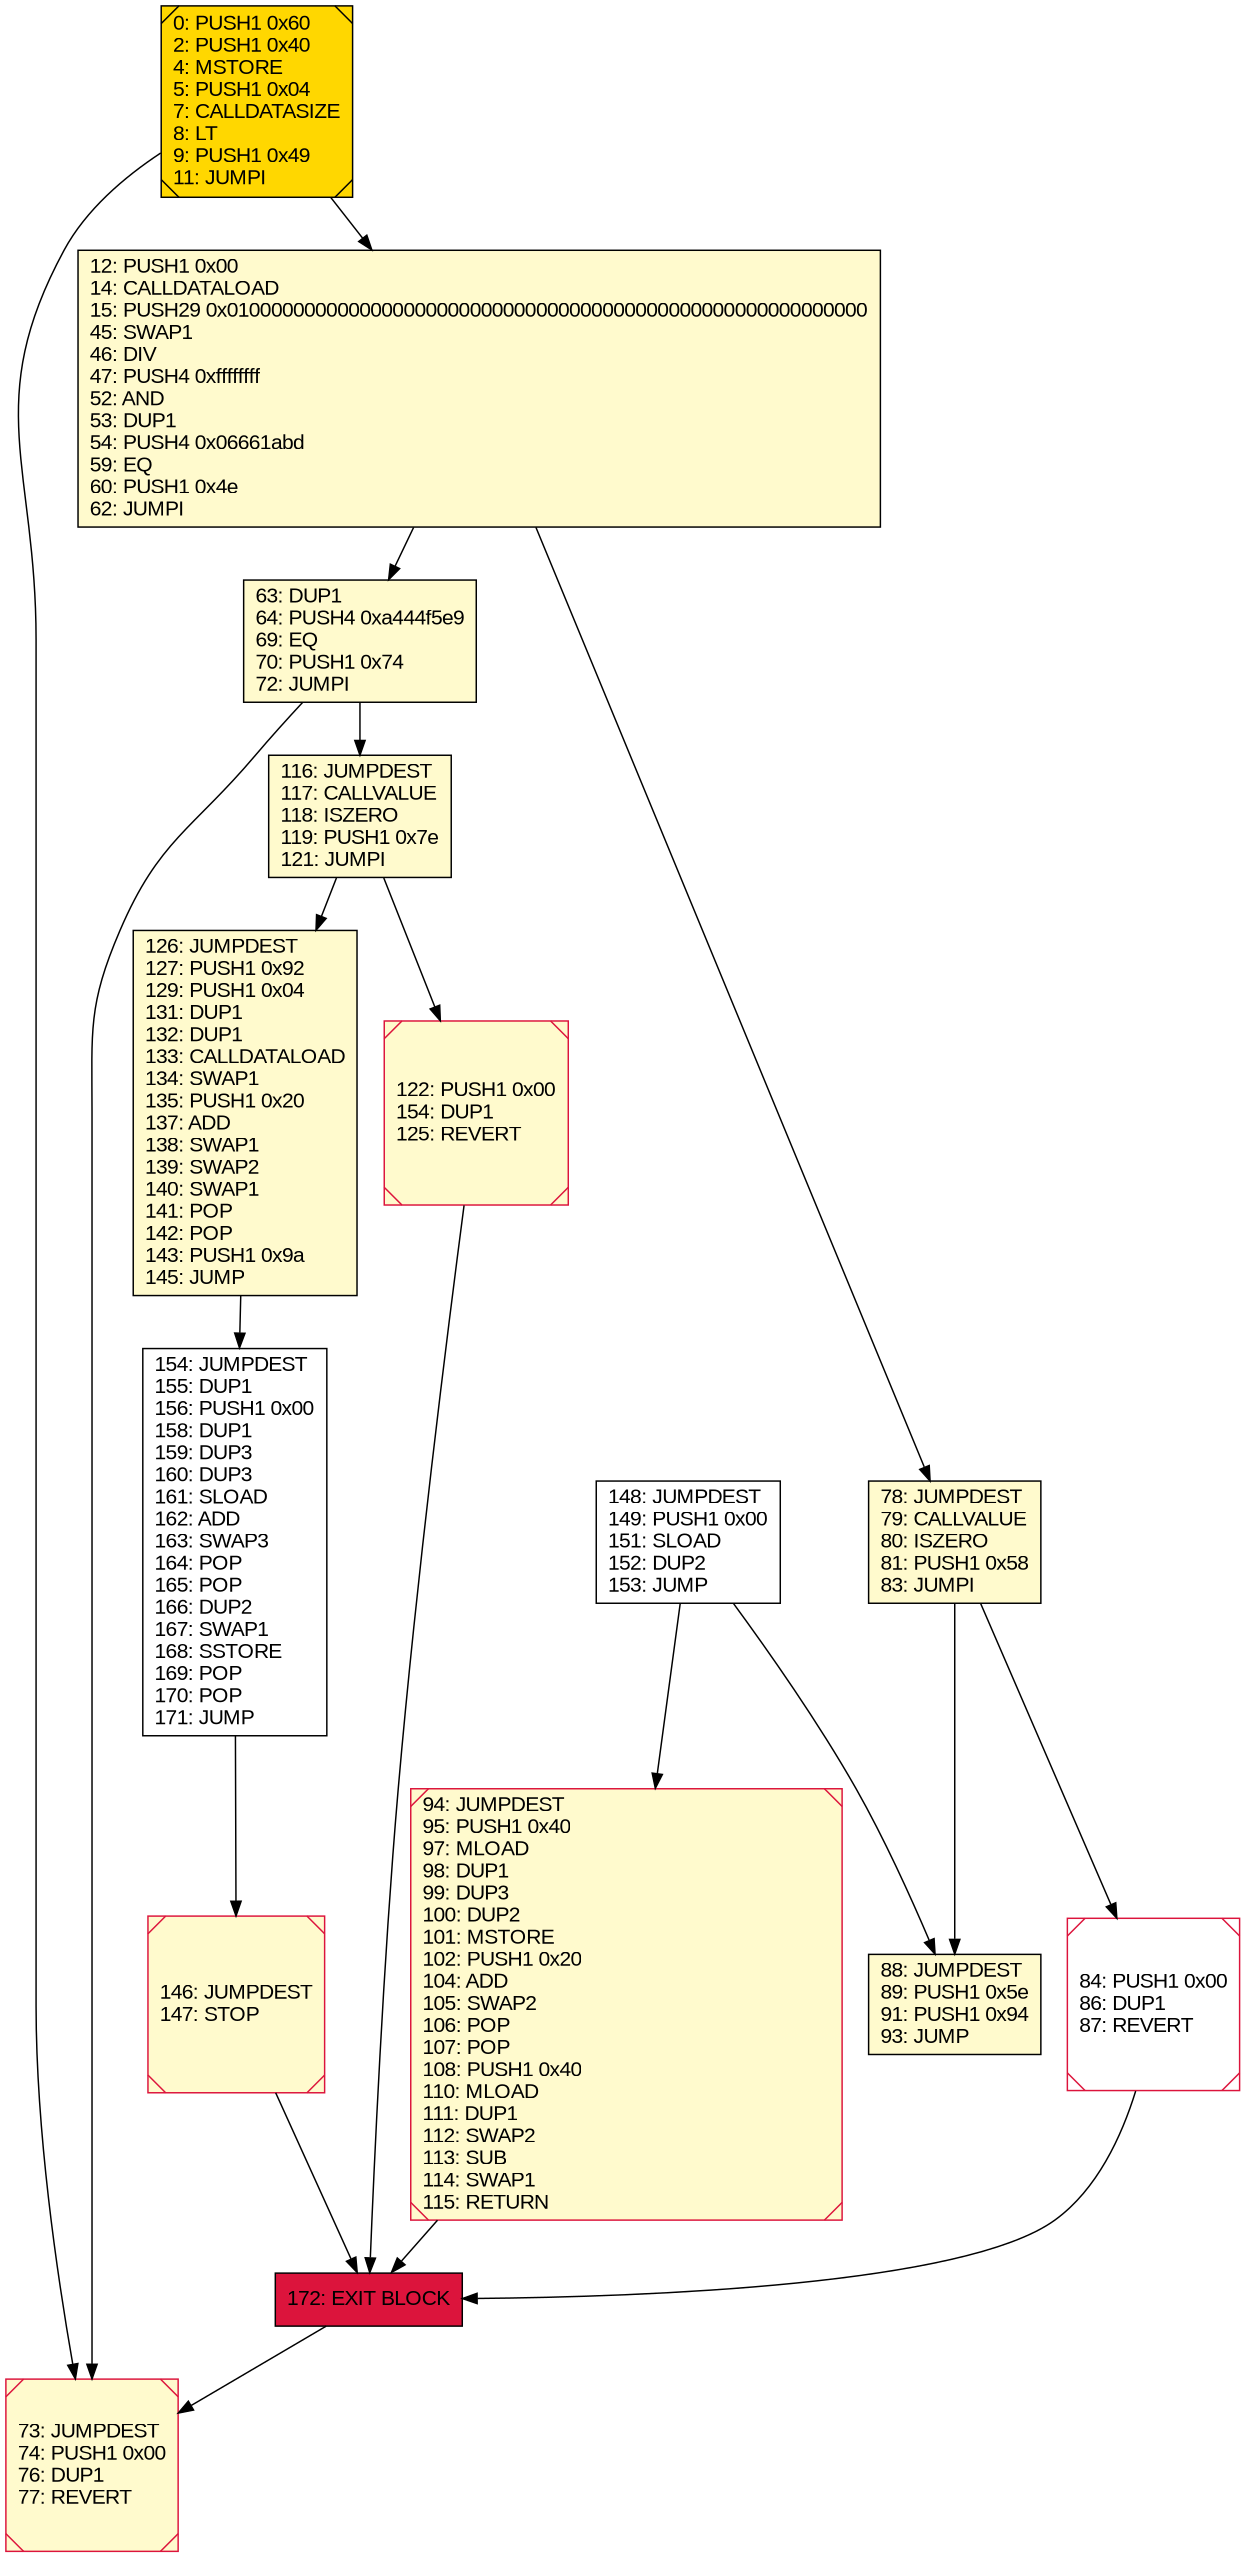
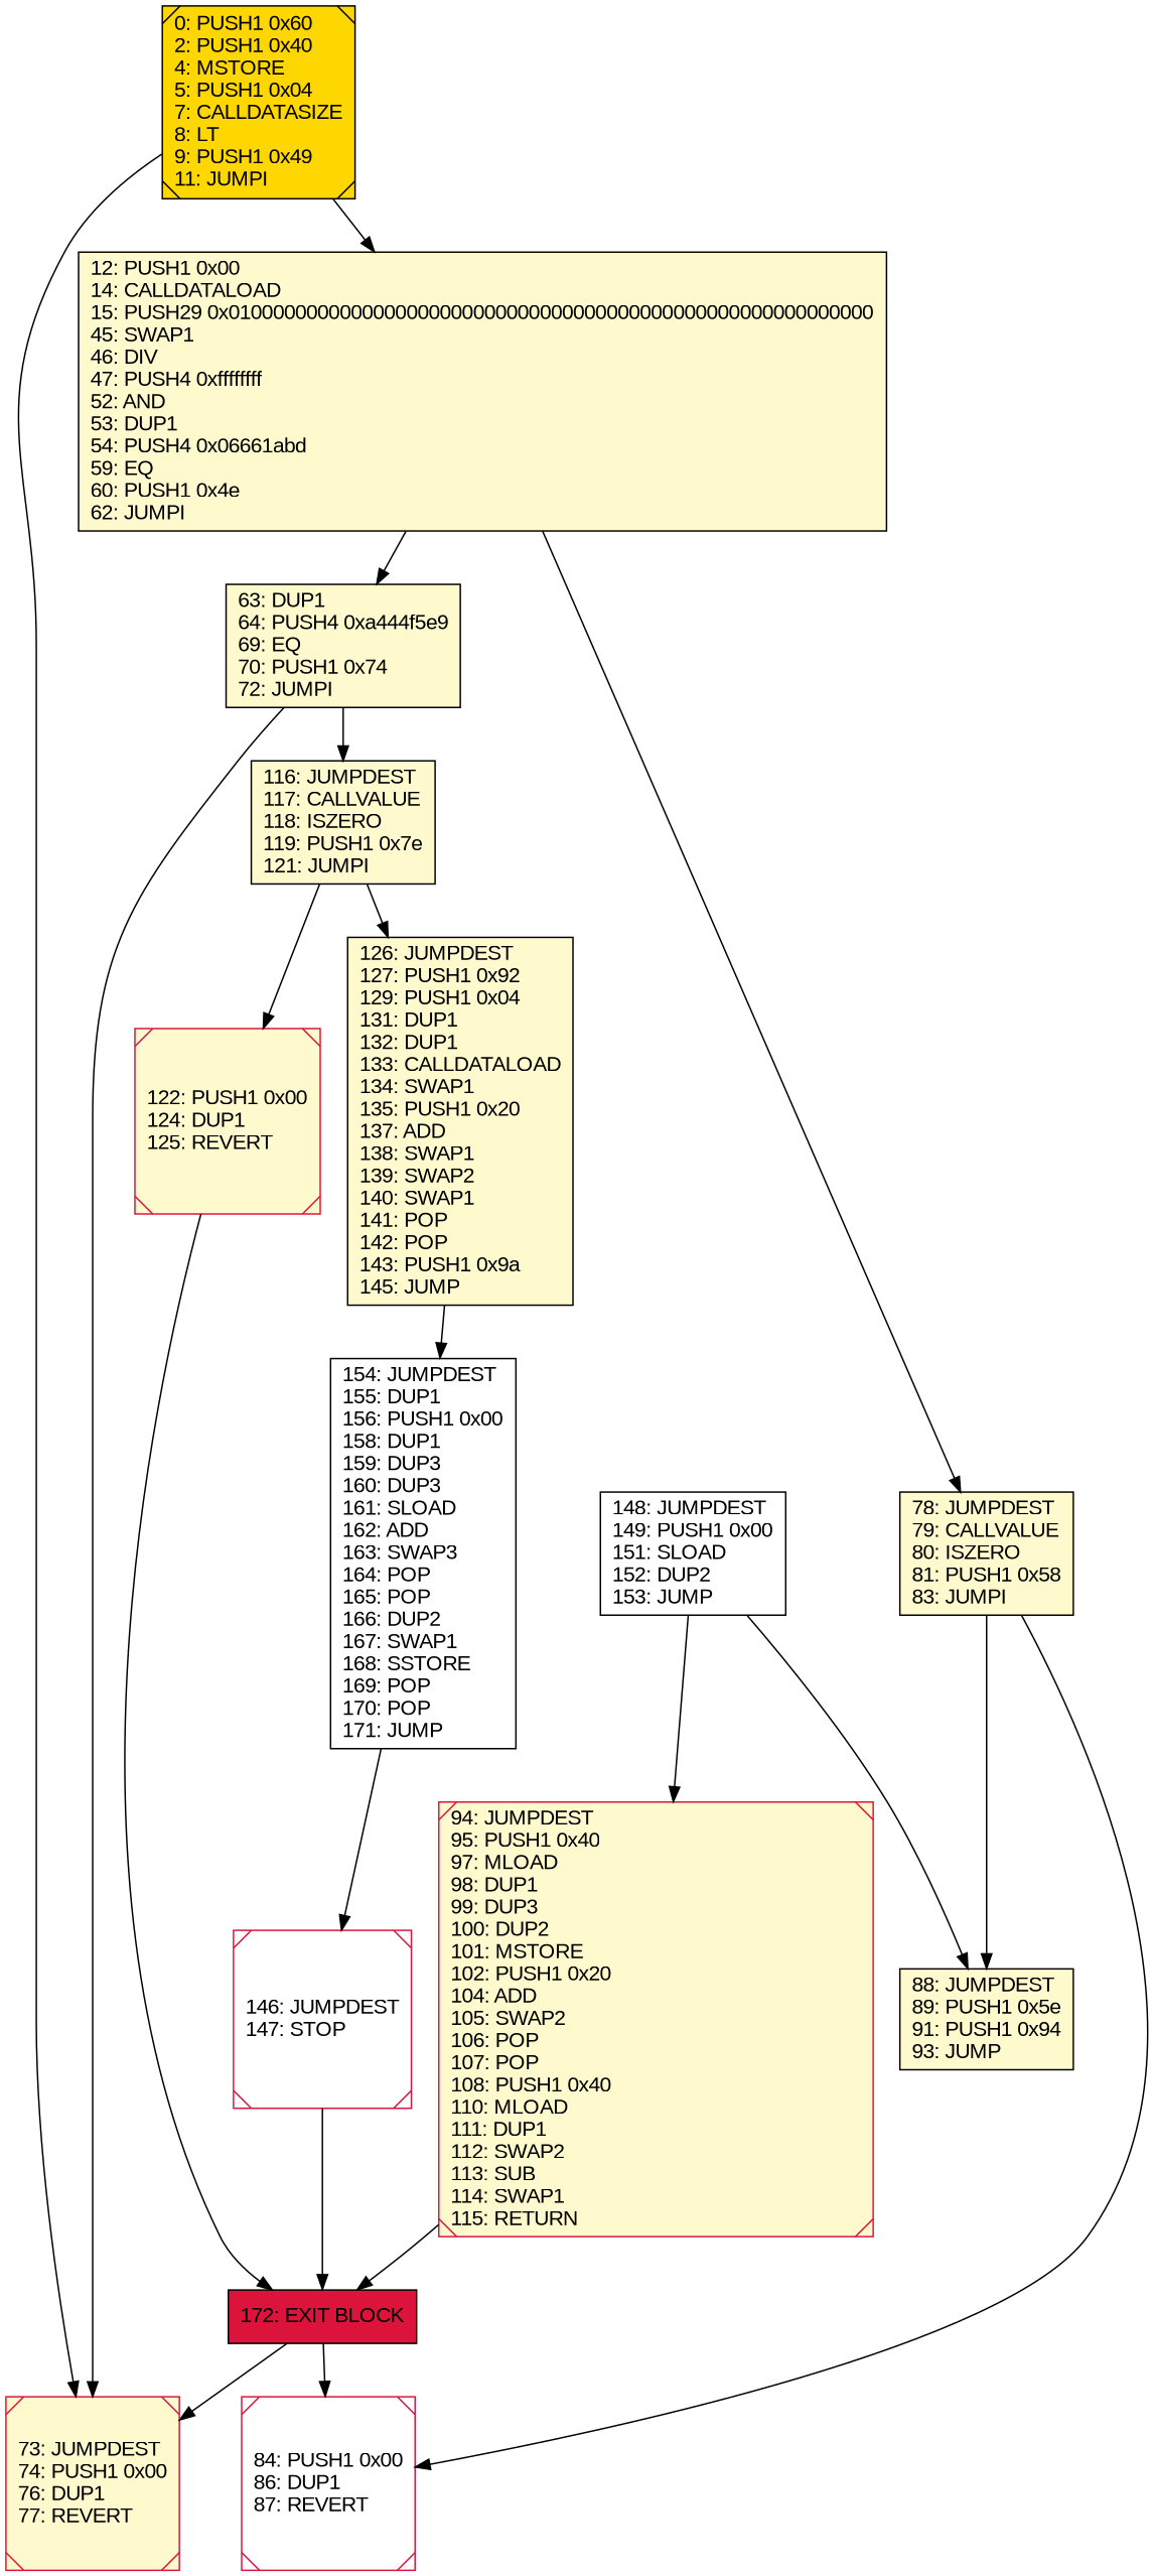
  digraph {
    fontname="Liberation Sans"
    rankdir=UD
    node [color=black fillcolor=lemonchiffon fontcolor=black fontname="Liberation Sans" shape=box style=filled]
    edge [fontname="Liberation Sans"]
    n1 [fillcolor=white label="148: JUMPDEST\l149: PUSH1 0x00\l151: SLOAD\l152: DUP2\l153: JUMP\l"]
    n2 [color=crimson label="94: JUMPDEST\l95: PUSH1 0x40\l97: MLOAD\l98: DUP1\l99: DUP3\l100: DUP2\l101: MSTORE\l102: PUSH1 0x20\l104: ADD\l105: SWAP2\l106: POP\l107: POP\l108: PUSH1 0x40\l110: MLOAD\l111: DUP1\l112: SWAP2\l113: SUB\l114: SWAP1\l115: RETURN\l" shape=Msquare]
    n3 [label="88: JUMPDEST\l89: PUSH1 0x5e\l91: PUSH1 0x94\l93: JUMP\l"]
    n4 [fillcolor=crimson label="172: EXIT BLOCK\l"]
    n5 [label="126: JUMPDEST\l127: PUSH1 0x92\l129: PUSH1 0x04\l131: DUP1\l132: DUP1\l133: CALLDATALOAD\l134: SWAP1\l135: PUSH1 0x20\l137: ADD\l138: SWAP1\l139: SWAP2\l140: SWAP1\l141: POP\l142: POP\l143: PUSH1 0x9a\l145: JUMP\l"]
    n6 [fillcolor=white label="154: JUMPDEST\l155: DUP1\l156: PUSH1 0x00\l158: DUP1\l159: DUP3\l160: DUP3\l161: SLOAD\l162: ADD\l163: SWAP3\l164: POP\l165: POP\l166: DUP2\l167: SWAP1\l168: SSTORE\l169: POP\l170: POP\l171: JUMP\l"]
-   n7 [color=crimson label="146: JUMPDEST\l147: STOP\l" shape=Msquare]
+   n7 [color=crimson fillcolor=white label="146: JUMPDEST\l147: STOP\l" shape=Msquare]
    n8 [color=crimson label="73: JUMPDEST\l74: PUSH1 0x00\l76: DUP1\l77: REVERT\l" shape=Msquare]
    n9 [label="12: PUSH1 0x00\l14: CALLDATALOAD\l15: PUSH29 0x0100000000000000000000000000000000000000000000000000000000\l45: SWAP1\l46: DIV\l47: PUSH4 0xffffffff\l52: AND\l53: DUP1\l54: PUSH4 0x06661abd\l59: EQ\l60: PUSH1 0x4e\l62: JUMPI\l"]
    n10 [label="63: DUP1\l64: PUSH4 0xa444f5e9\l69: EQ\l70: PUSH1 0x74\l72: JUMPI\l"]
    n11 [label="78: JUMPDEST\l79: CALLVALUE\l80: ISZERO\l81: PUSH1 0x58\l83: JUMPI\l"]
    n12 [label="116: JUMPDEST\l117: CALLVALUE\l118: ISZERO\l119: PUSH1 0x7e\l121: JUMPI\l"]
    n13 [color=crimson fillcolor=white label="84: PUSH1 0x00\l86: DUP1\l87: REVERT\l" shape=Msquare]
-   n14 [color=crimson label="122: PUSH1 0x00\l154: DUP1\l125: REVERT\l" shape=Msquare]
+   n14 [color=crimson label="122: PUSH1 0x00\l124: DUP1\l125: REVERT\l" shape=Msquare]
    n15 [fillcolor=gold label="0: PUSH1 0x60\l2: PUSH1 0x40\l4: MSTORE\l5: PUSH1 0x04\l7: CALLDATASIZE\l8: LT\l9: PUSH1 0x49\l11: JUMPI\l" shape=Msquare]
    n1 -> n2
    n1 -> n3
    n2 -> n4
    n4 -> n8
    n5 -> n6
    n6 -> n7
    n7 -> n4
    n9 -> n10
    n9 -> n11
    n10 -> n8
    n10 -> n12
    n11 -> n3
    n11 -> n13
    n12 -> n5
    n12 -> n14
-   n13 -> n4
+   n4 -> n13
    n14 -> n4
    n15 -> n8
    n15 -> n9
  }
